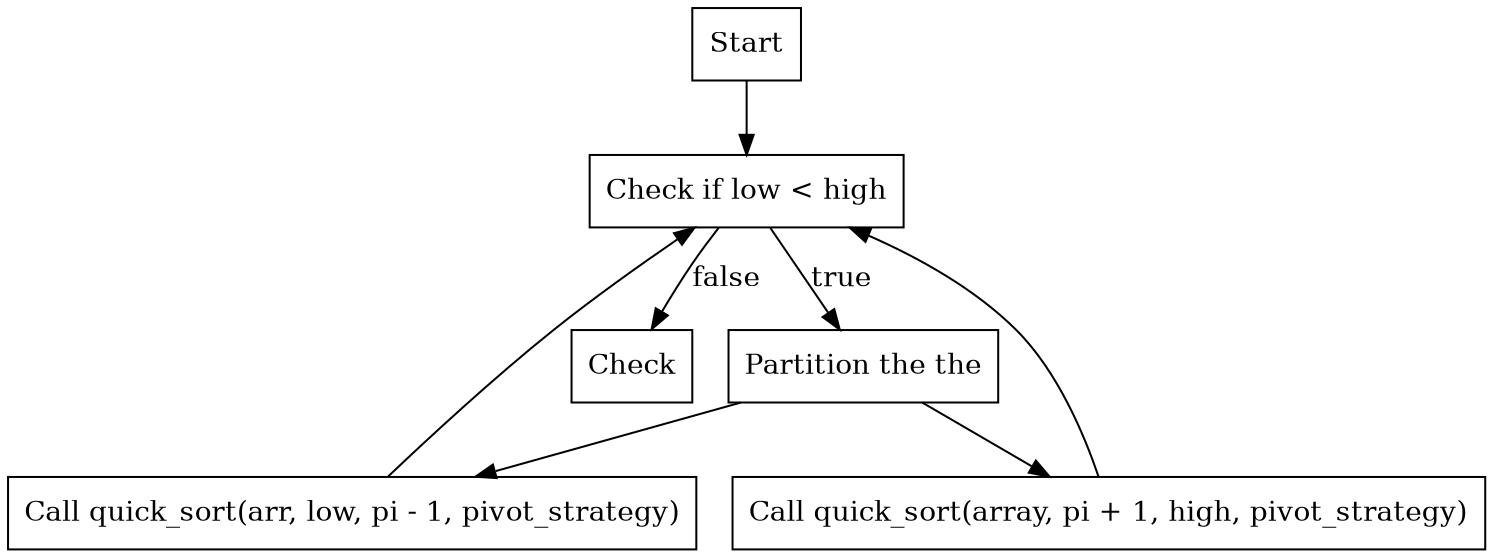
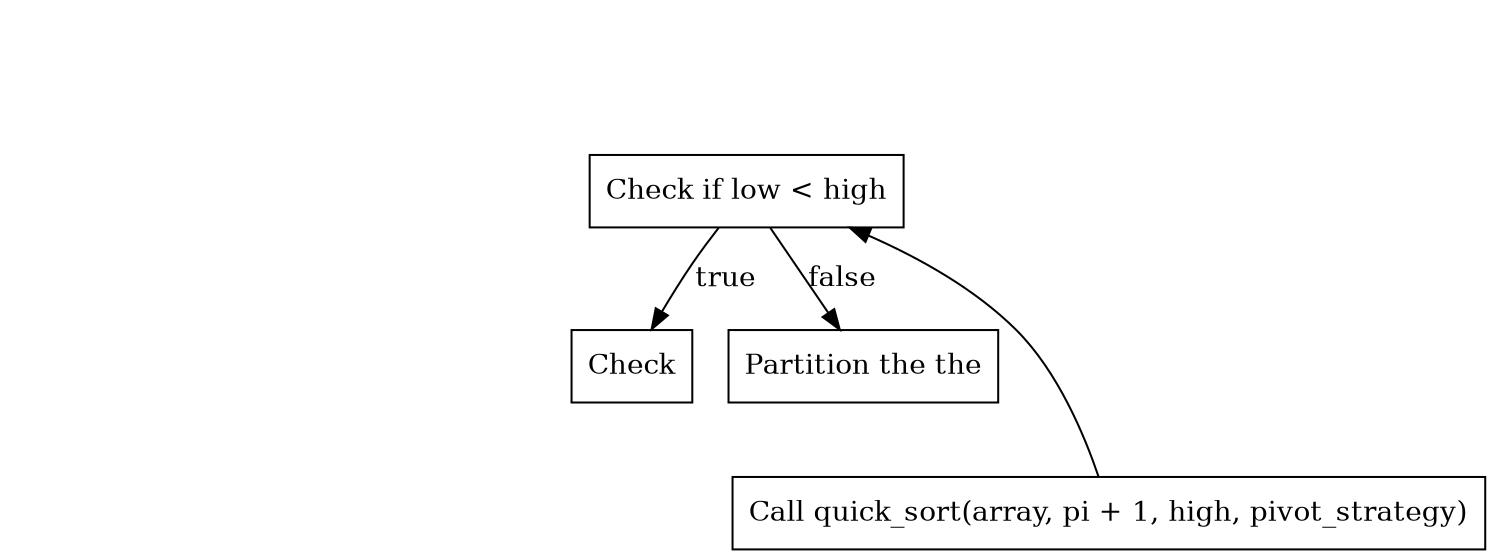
  digraph {
    node [shape=box]
-   n1 [label=Start]
    n2 [label="Check if low < high"]
    n3 [label="Partition the the"]
    n4 [label=Check]
-   n5 [label="Call quick_sort(arr, low, pi - 1, pivot_strategy)"]
    n6 [label="Call quick_sort(array, pi + 1, high, pivot_strategy)"]
-   n1 -> n2
-   n2 -> n3 [label=true]
-   n2 -> n4 [label=false]
-   n3 -> n5
-   n3 -> n6
-   n5 -> n2
+   n2 -> n3 [label=false]
+   n2 -> n4 [label=true]
    n6 -> n2
  }
